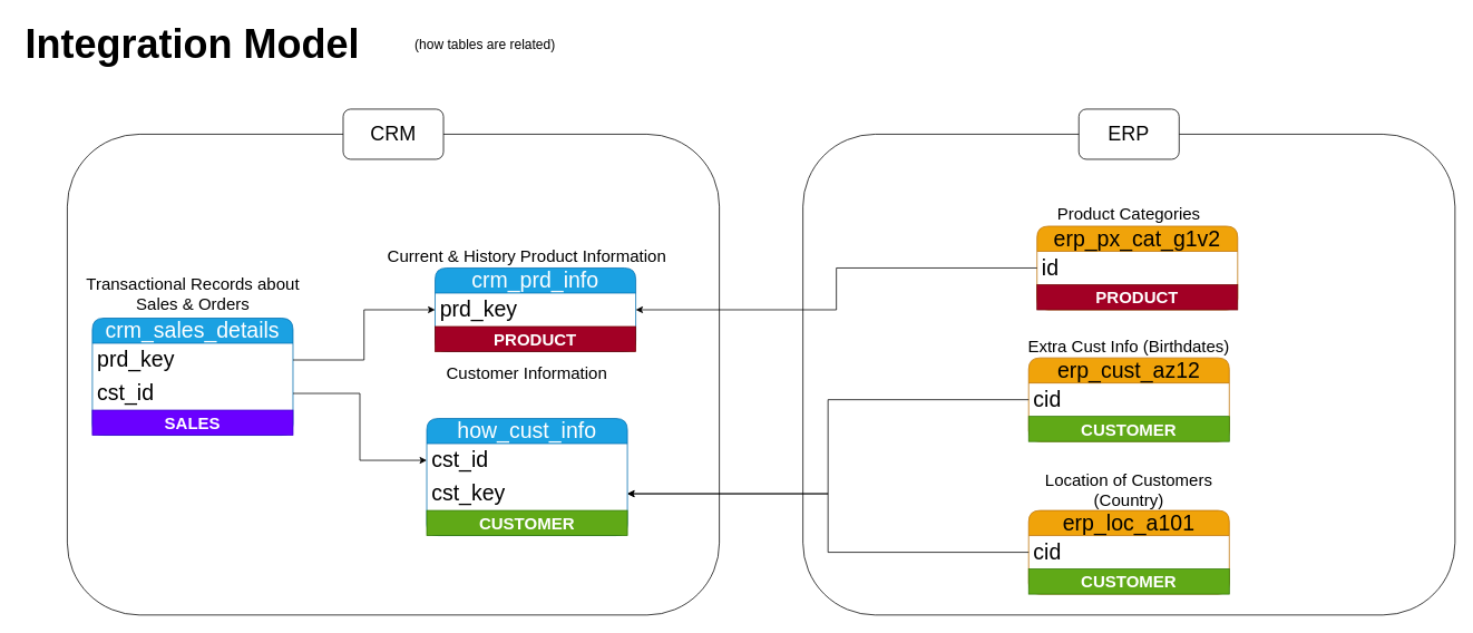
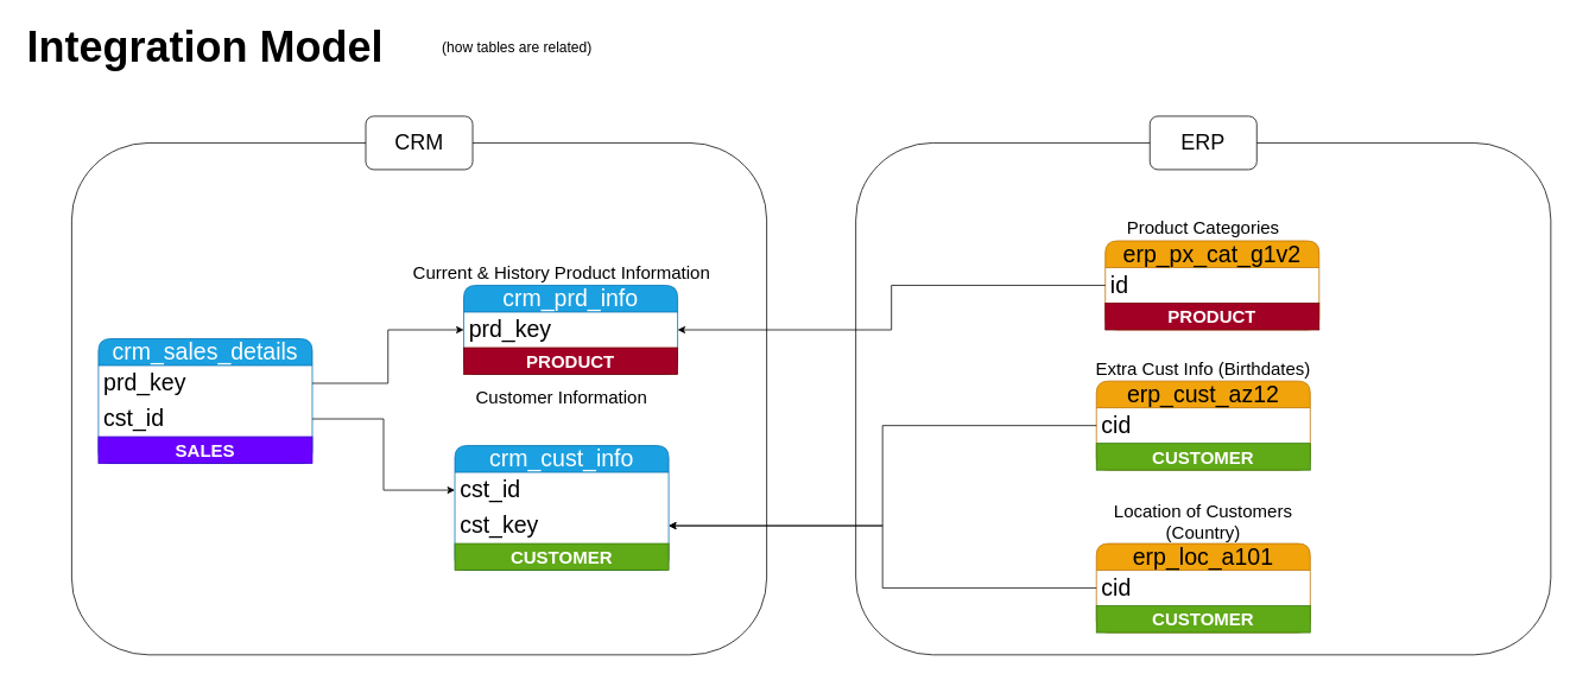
  <mxCell id="0" />
  <mxCell id="1" parent="0" />
  <mxCell id="2" value="" style="rounded=1;whiteSpace=wrap;html=1;fillColor=none;" vertex="1" parent="1"><mxGeometry x="960" y="160" width="780" height="575" as="geometry" /></mxCell>
  <mxCell id="3" value="&lt;font style=&quot;font-size: 24px;&quot;&gt;ERP&lt;/font&gt;" style="rounded=1;whiteSpace=wrap;html=1;" vertex="1" parent="1"><mxGeometry x="1290" y="130" width="120" height="60" as="geometry" /></mxCell>
  <mxCell id="4" value="" style="rounded=1;whiteSpace=wrap;html=1;fillColor=none;" vertex="1" parent="1"><mxGeometry x="80" y="160" width="780" height="575" as="geometry" /></mxCell>
  <mxCell id="5" value="&lt;font style=&quot;font-size: 48px;&quot;&gt;&lt;b style=&quot;&quot;&gt;Integration Model&lt;/b&gt;&lt;/font&gt;" style="text;html=1;align=center;verticalAlign=middle;whiteSpace=wrap;rounded=0;" vertex="1" parent="1"><mxGeometry x="20" y="20" width="420" height="64.25" as="geometry" /></mxCell>
  <mxCell id="6" value="&lt;font style=&quot;font-size: 16px;&quot;&gt;(how tables are related)&lt;/font&gt;" style="text;html=1;align=center;verticalAlign=middle;whiteSpace=wrap;rounded=0;" vertex="1" parent="1"><mxGeometry x="480" y="37.12" width="200" height="30" as="geometry" /></mxCell>
- <mxCell id="7" value="how_cust_info" style="swimlane;fontStyle=0;childLayout=stackLayout;horizontal=1;startSize=30;horizontalStack=0;resizeParent=1;resizeParentMax=0;resizeLast=0;collapsible=1;marginBottom=0;whiteSpace=wrap;html=1;rounded=1;fillColor=#1ba1e2;fontColor=#ffffff;strokeColor=#006EAF;fontSize=26;" vertex="1" parent="1"><mxGeometry x="510" y="500" width="240" height="140" as="geometry" /></mxCell>
+ <mxCell id="7" value="crm_cust_info" style="swimlane;fontStyle=0;childLayout=stackLayout;horizontal=1;startSize=30;horizontalStack=0;resizeParent=1;resizeParentMax=0;resizeLast=0;collapsible=1;marginBottom=0;whiteSpace=wrap;html=1;rounded=1;fillColor=#1ba1e2;fontColor=#ffffff;strokeColor=#006EAF;fontSize=26;" vertex="1" parent="1"><mxGeometry x="510" y="500" width="240" height="140" as="geometry" /></mxCell>
  <mxCell id="8" value="cst_id" style="text;strokeColor=none;fillColor=none;align=left;verticalAlign=middle;spacingLeft=4;spacingRight=4;overflow=hidden;points=[[0,0.5],[1,0.5]];portConstraint=eastwest;rotatable=0;whiteSpace=wrap;html=1;fontSize=26;" vertex="1" parent="7"><mxGeometry y="30" width="240" height="40" as="geometry" /></mxCell>
  <mxCell id="9" value="cst_key" style="text;strokeColor=none;fillColor=none;align=left;verticalAlign=middle;spacingLeft=4;spacingRight=4;overflow=hidden;points=[[0,0.5],[1,0.5]];portConstraint=eastwest;rotatable=0;whiteSpace=wrap;html=1;fontSize=26;" vertex="1" parent="7"><mxGeometry y="70" width="240" height="40" as="geometry" /></mxCell>
  <mxCell id="10" value="&lt;font style=&quot;font-size: 20px;&quot;&gt;&lt;b&gt;CUSTOMER&lt;/b&gt;&lt;/font&gt;" style="text;html=1;strokeColor=#2D7600;fillColor=#60a917;align=center;verticalAlign=middle;whiteSpace=wrap;overflow=hidden;fontColor=#ffffff;" vertex="1" parent="7"><mxGeometry y="110" width="240" height="30" as="geometry" /></mxCell>
  <mxCell id="11" value="&lt;font style=&quot;font-size: 20px;&quot;&gt;Customer Information&lt;/font&gt;" style="text;html=1;align=center;verticalAlign=middle;whiteSpace=wrap;rounded=0;" vertex="1" parent="1"><mxGeometry x="530" y="430" width="200" height="30" as="geometry" /></mxCell>
  <mxCell id="12" value="crm_prd_info" style="swimlane;fontStyle=0;childLayout=stackLayout;horizontal=1;startSize=30;horizontalStack=0;resizeParent=1;resizeParentMax=0;resizeLast=0;collapsible=1;marginBottom=0;whiteSpace=wrap;html=1;rounded=1;fillColor=#1ba1e2;fontColor=#ffffff;strokeColor=#006EAF;fontSize=26;" vertex="1" parent="1"><mxGeometry x="520" y="320" width="240" height="100" as="geometry" /></mxCell>
  <mxCell id="13" value="prd_key" style="text;strokeColor=none;fillColor=none;align=left;verticalAlign=middle;spacingLeft=4;spacingRight=4;overflow=hidden;points=[[0,0.5],[1,0.5]];portConstraint=eastwest;rotatable=0;whiteSpace=wrap;html=1;fontSize=26;" vertex="1" parent="12"><mxGeometry y="30" width="240" height="40" as="geometry" /></mxCell>
  <mxCell id="14" value="&lt;font style=&quot;font-size: 20px;&quot;&gt;&lt;b&gt;PRODUCT&lt;/b&gt;&lt;/font&gt;" style="text;html=1;strokeColor=#6F0000;fillColor=#a20025;align=center;verticalAlign=middle;whiteSpace=wrap;overflow=hidden;fontColor=#ffffff;" vertex="1" parent="12"><mxGeometry y="70" width="240" height="30" as="geometry" /></mxCell>
  <mxCell id="15" value="&lt;font style=&quot;font-size: 20px;&quot;&gt;Current &amp;amp; History Product Information&lt;/font&gt;" style="text;html=1;align=center;verticalAlign=middle;whiteSpace=wrap;rounded=0;" vertex="1" parent="1"><mxGeometry x="455" y="290" width="350" height="30" as="geometry" /></mxCell>
  <mxCell id="16" value="crm_sales_details" style="swimlane;fontStyle=0;childLayout=stackLayout;horizontal=1;startSize=30;horizontalStack=0;resizeParent=1;resizeParentMax=0;resizeLast=0;collapsible=1;marginBottom=0;whiteSpace=wrap;html=1;rounded=1;fillColor=#1ba1e2;fontColor=#ffffff;strokeColor=#006EAF;fontSize=26;" vertex="1" parent="1"><mxGeometry x="110" y="380" width="240" height="140" as="geometry" /></mxCell>
  <mxCell id="17" value="prd_key" style="text;strokeColor=none;fillColor=none;align=left;verticalAlign=middle;spacingLeft=4;spacingRight=4;overflow=hidden;points=[[0,0.5],[1,0.5]];portConstraint=eastwest;rotatable=0;whiteSpace=wrap;html=1;fontSize=26;" vertex="1" parent="16"><mxGeometry y="30" width="240" height="40" as="geometry" /></mxCell>
  <mxCell id="18" value="cst_id" style="text;strokeColor=none;fillColor=none;align=left;verticalAlign=middle;spacingLeft=4;spacingRight=4;overflow=hidden;points=[[0,0.5],[1,0.5]];portConstraint=eastwest;rotatable=0;whiteSpace=wrap;html=1;fontSize=26;" vertex="1" parent="16"><mxGeometry y="70" width="240" height="40" as="geometry" /></mxCell>
  <mxCell id="19" value="&lt;span style=&quot;font-size: 20px;&quot;&gt;&lt;b&gt;SALES&lt;/b&gt;&lt;/span&gt;" style="text;html=1;strokeColor=#3700CC;fillColor=#6a00ff;align=center;verticalAlign=middle;whiteSpace=wrap;overflow=hidden;fontColor=#ffffff;" vertex="1" parent="16"><mxGeometry y="110" width="240" height="30" as="geometry" /></mxCell>
- <mxCell id="20" value="&lt;font style=&quot;font-size: 20px;&quot;&gt;Transactional Records about Sales &amp;amp; Orders&lt;/font&gt;" style="text;html=1;align=center;verticalAlign=middle;whiteSpace=wrap;rounded=0;" vertex="1" parent="1"><mxGeometry x="82.5" y="320" width="295" height="60" as="geometry" /></mxCell>
  <mxCell id="21" style="edgeStyle=orthogonalEdgeStyle;rounded=0;orthogonalLoop=1;jettySize=auto;html=1;entryX=0;entryY=0.5;entryDx=0;entryDy=0;" edge="1" parent="1" source="18" target="8"><mxGeometry relative="1" as="geometry" /></mxCell>
  <mxCell id="22" style="edgeStyle=orthogonalEdgeStyle;rounded=0;orthogonalLoop=1;jettySize=auto;html=1;entryX=0;entryY=0.5;entryDx=0;entryDy=0;" edge="1" parent="1" source="17" target="13"><mxGeometry relative="1" as="geometry" /></mxCell>
  <mxCell id="23" value="erp_cust_az12" style="swimlane;fontStyle=0;childLayout=stackLayout;horizontal=1;startSize=30;horizontalStack=0;resizeParent=1;resizeParentMax=0;resizeLast=0;collapsible=1;marginBottom=0;whiteSpace=wrap;html=1;rounded=1;fillColor=#f0a30a;strokeColor=#BD7000;fontSize=26;fontColor=#000000;" vertex="1" parent="1"><mxGeometry x="1230" y="427.5" width="240" height="100" as="geometry" /></mxCell>
  <mxCell id="24" value="cid" style="text;strokeColor=none;fillColor=none;align=left;verticalAlign=middle;spacingLeft=4;spacingRight=4;overflow=hidden;points=[[0,0.5],[1,0.5]];portConstraint=eastwest;rotatable=0;whiteSpace=wrap;html=1;fontSize=26;" vertex="1" parent="23"><mxGeometry y="30" width="240" height="40" as="geometry" /></mxCell>
  <mxCell id="25" value="&lt;font style=&quot;font-size: 20px;&quot;&gt;&lt;b&gt;CUSTOMER&lt;/b&gt;&lt;/font&gt;" style="text;html=1;strokeColor=#2D7600;fillColor=#60a917;align=center;verticalAlign=middle;whiteSpace=wrap;overflow=hidden;fontColor=#ffffff;" vertex="1" parent="23"><mxGeometry y="70" width="240" height="30" as="geometry" /></mxCell>
  <mxCell id="26" value="&lt;font style=&quot;font-size: 20px;&quot;&gt;Extra Cust Info (Birthdates)&lt;/font&gt;" style="text;html=1;align=center;verticalAlign=middle;whiteSpace=wrap;rounded=0;" vertex="1" parent="1"><mxGeometry x="1175" y="397.5" width="350" height="30" as="geometry" /></mxCell>
  <mxCell id="27" style="edgeStyle=orthogonalEdgeStyle;rounded=0;orthogonalLoop=1;jettySize=auto;html=1;entryX=1;entryY=0.5;entryDx=0;entryDy=0;" edge="1" parent="1" source="24" target="9"><mxGeometry relative="1" as="geometry" /></mxCell>
  <mxCell id="28" value="erp_loc_a101" style="swimlane;fontStyle=0;childLayout=stackLayout;horizontal=1;startSize=30;horizontalStack=0;resizeParent=1;resizeParentMax=0;resizeLast=0;collapsible=1;marginBottom=0;whiteSpace=wrap;html=1;rounded=1;fillColor=#f0a30a;strokeColor=#BD7000;fontSize=26;fontColor=#000000;" vertex="1" parent="1"><mxGeometry x="1230" y="610" width="240" height="100" as="geometry" /></mxCell>
  <mxCell id="29" value="cid" style="text;strokeColor=none;fillColor=none;align=left;verticalAlign=middle;spacingLeft=4;spacingRight=4;overflow=hidden;points=[[0,0.5],[1,0.5]];portConstraint=eastwest;rotatable=0;whiteSpace=wrap;html=1;fontSize=26;" vertex="1" parent="28"><mxGeometry y="30" width="240" height="40" as="geometry" /></mxCell>
  <mxCell id="30" value="&lt;font style=&quot;font-size: 20px;&quot;&gt;&lt;b&gt;CUSTOMER&lt;/b&gt;&lt;/font&gt;" style="text;html=1;strokeColor=#2D7600;fillColor=#60a917;align=center;verticalAlign=middle;whiteSpace=wrap;overflow=hidden;fontColor=#ffffff;" vertex="1" parent="28"><mxGeometry y="70" width="240" height="30" as="geometry" /></mxCell>
  <mxCell id="31" value="erp_px_cat_g1v2" style="swimlane;fontStyle=0;childLayout=stackLayout;horizontal=1;startSize=30;horizontalStack=0;resizeParent=1;resizeParentMax=0;resizeLast=0;collapsible=1;marginBottom=0;whiteSpace=wrap;html=1;rounded=1;fillColor=#f0a30a;strokeColor=#BD7000;fontSize=26;fontColor=#000000;" vertex="1" parent="1"><mxGeometry x="1240" y="270" width="240" height="100" as="geometry" /></mxCell>
  <mxCell id="32" value="id" style="text;strokeColor=none;fillColor=none;align=left;verticalAlign=middle;spacingLeft=4;spacingRight=4;overflow=hidden;points=[[0,0.5],[1,0.5]];portConstraint=eastwest;rotatable=0;whiteSpace=wrap;html=1;fontSize=26;" vertex="1" parent="31"><mxGeometry y="30" width="240" height="40" as="geometry" /></mxCell>
  <mxCell id="33" value="&lt;font style=&quot;font-size: 20px;&quot;&gt;&lt;b&gt;PRODUCT&lt;/b&gt;&lt;/font&gt;" style="text;html=1;strokeColor=#6F0000;fillColor=#a20025;align=center;verticalAlign=middle;whiteSpace=wrap;overflow=hidden;fontColor=#ffffff;" vertex="1" parent="31"><mxGeometry y="70" width="240" height="30" as="geometry" /></mxCell>
  <mxCell id="34" value="&lt;font style=&quot;font-size: 20px;&quot;&gt;Product Categories&lt;/font&gt;" style="text;html=1;align=center;verticalAlign=middle;whiteSpace=wrap;rounded=0;" vertex="1" parent="1"><mxGeometry x="1175" y="240" width="350" height="30" as="geometry" /></mxCell>
  <mxCell id="35" style="edgeStyle=orthogonalEdgeStyle;rounded=0;orthogonalLoop=1;jettySize=auto;html=1;entryX=1;entryY=0.5;entryDx=0;entryDy=0;" edge="1" parent="1" source="32" target="13"><mxGeometry relative="1" as="geometry"><mxPoint x="830" y="230" as="targetPoint" /></mxGeometry></mxCell>
  <mxCell id="36" value="&lt;font style=&quot;font-size: 24px;&quot;&gt;CRM&lt;/font&gt;" style="rounded=1;whiteSpace=wrap;html=1;" vertex="1" parent="1"><mxGeometry x="410" y="130" width="120" height="60" as="geometry" /></mxCell>
  <mxCell id="37" style="edgeStyle=orthogonalEdgeStyle;rounded=0;orthogonalLoop=1;jettySize=auto;html=1;entryX=1;entryY=0.5;entryDx=0;entryDy=0;" edge="1" parent="1" source="29" target="9"><mxGeometry relative="1" as="geometry"><mxPoint x="995" y="660" as="targetPoint" /></mxGeometry></mxCell>
  <mxCell id="38" value="&lt;font style=&quot;font-size: 20px;&quot;&gt;Location of Customers (Country)&lt;/font&gt;" style="text;html=1;align=center;verticalAlign=middle;whiteSpace=wrap;rounded=0;" vertex="1" parent="1"><mxGeometry x="1230" y="570" width="240" height="30" as="geometry" /></mxCell>
